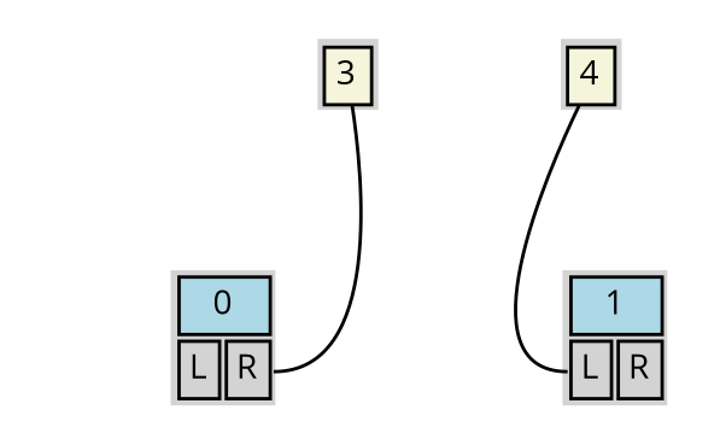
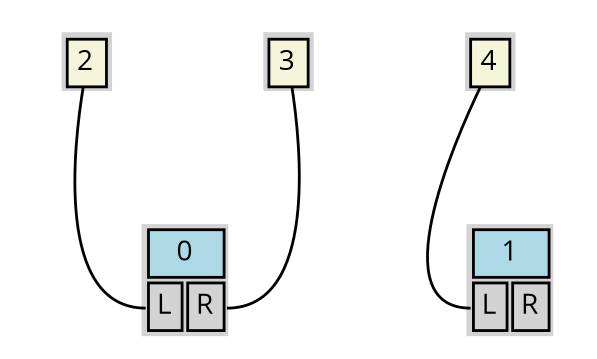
  graph {
    fontname="Open Sans"
    node [fontname="Open Sans" fontsize=10 shape=none]
    edge [color=black fontname="Open Sans" headport=L tailport=L]
    n1 [label=<   <table bgcolor="lightgrey" border="0" cellborder="1" cellspacing="2">   <tr><td colspan="2" port="M" bgcolor="lightblue">0</td></tr>   <tr><td port="L">L</td><td port="R">R</td></tr>   </table>>]
    n2 [label=<   <table bgcolor="lightgrey" border="0" cellborder="1" cellspacing="2">   <tr><td colspan="2" port="M" bgcolor="lightblue">1</td></tr>   <tr><td port="L">L</td><td port="R">R</td></tr>   </table>>]
+   n3 [label=<   <table bgcolor="lightgrey" border="0" cellborder="1" cellspacing="2">   <tr><td colspan="2" port="L" bgcolor="beige">2</td></tr>   </table>>]
    n4 [label=<   <table bgcolor="lightgrey" border="0" cellborder="1" cellspacing="2">   <tr><td colspan="2" port="L" bgcolor="beige">3</td></tr>   </table>>]
    n5 [label=<   <table bgcolor="lightgrey" border="0" cellborder="1" cellspacing="2">   <tr><td colspan="2" port="L" bgcolor="beige">4</td></tr>   </table>>]
+   n3 -- n1
    n4 -- n1 [headport=R]
    n5 -- n2
  }
